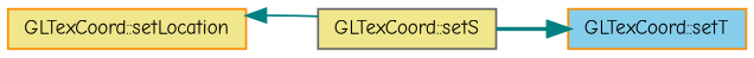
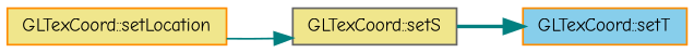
  digraph {
    fontname="Comic Neue"
    rankdir=LR
    node [color=darkorange fillcolor=khaki fontname="Comic Neue" fontsize=10 shape=record style=filled]
    edge [color=teal fontname="Comic Neue" fontsize=10 labelfontname=Helvetica labelfontsize=10]
    n1 [fontcolor=black height=0.2 label="GLTexCoord::setLocation" width=0.4]
    n2 [color=gray40 height=0.2 label="GLTexCoord::setS" width=0.4]
    n3 [fillcolor=skyblue height=0.2 label="GLTexCoord::setT" width=0.4]
-   n2 -> n1 [style=solid]
+   n1 -> n2 [style=solid]
    n2 -> n3 [style=bold]
  }
